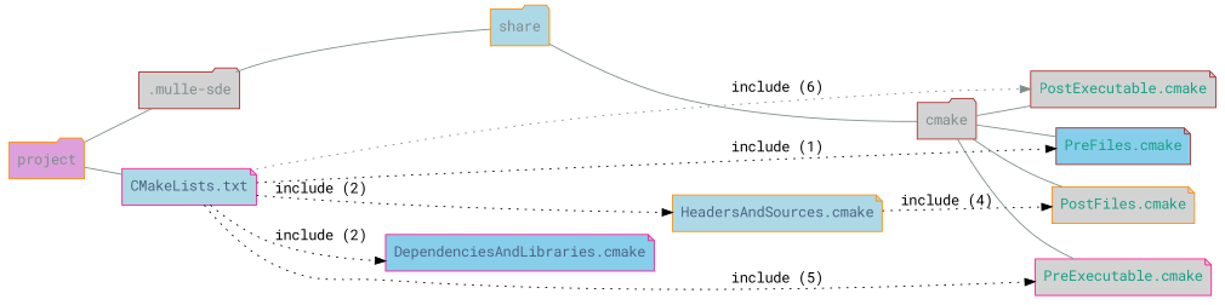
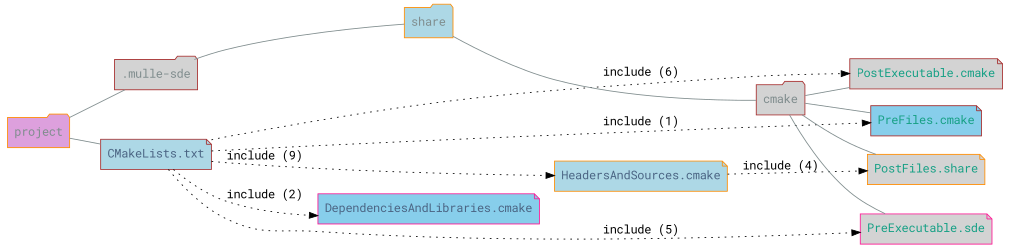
  digraph {
    fontname="Roboto Mono"
    rankdir=LR
    node [color=brown fillcolor=lightgrey fontcolor="#7f8c8d" fontname="Roboto Mono" shape=note style=filled]
    edge [fontname="Roboto Mono" arrowhead=none color="#7f8c8d"]
-   "CMakeLists.txt" [color=deeppink fillcolor=lightblue fontcolor="#4b6584"]
+   "CMakeLists.txt" [fillcolor=lightblue fontcolor="#4b6584"]
    ".mulle-sde" [shape=folder]
    "PreFiles.cmake" [fillcolor=skyblue fontcolor="#16a085"]
-   "PostFiles.cmake" [color=darkorange fontcolor="#16a085"]
-   "PreExecutable.cmake" [color=deeppink fontcolor="#16a085"]
+   "PostFiles.cmake" [color=darkorange fontcolor="#16a085" label="PostFiles.share"]
+   "PreExecutable.cmake" [color=deeppink fontcolor="#16a085" label="PreExecutable.sde"]
    "PostExecutable.cmake" [fontcolor="#16a085"]
    "HeadersAndSources.cmake" [color=darkorange fillcolor=lightblue fontcolor="#4b6584"]
    "DependenciesAndLibraries.cmake" [color=deeppink fillcolor=skyblue fontcolor="#4b6584"]
    share [color=darkorange fillcolor=lightblue shape=folder]
    cmake [shape=folder]
    project [color=darkorange fillcolor=plum shape=folder]
    subgraph sub_1 {
      rank=same
      "CMakeLists.txt"
      ".mulle-sde"
    }
    subgraph sub_2 {
      rank=same
      "PreFiles.cmake"
      "PostFiles.cmake"
      "PreExecutable.cmake"
      "PostExecutable.cmake"
    }
    "CMakeLists.txt" -> "PreFiles.cmake" [label="include (1)" style=dotted arrowhead="" color=""]
    "CMakeLists.txt" -> "PreExecutable.cmake" [label="include (5)" style=dotted arrowhead="" color=""]
-   "CMakeLists.txt" -> "PostExecutable.cmake" [label="include (6)" style=dotted arrowhead=""]
-   "CMakeLists.txt" -> "HeadersAndSources.cmake" [label="include (2)" style=dotted arrowhead="" color=""]
+   "CMakeLists.txt" -> "PostExecutable.cmake" [label="include (6)" style=dotted arrowhead="" color=""]
+   "CMakeLists.txt" -> "HeadersAndSources.cmake" [label="include (9)" style=dotted arrowhead="" color=""]
    "CMakeLists.txt" -> "DependenciesAndLibraries.cmake" [label="include (2)" style=dotted arrowhead="" color=""]
    ".mulle-sde" -> share
    "HeadersAndSources.cmake" -> "PostFiles.cmake" [label="include (4)" style=dotted arrowhead="" color=""]
    share -> cmake
    cmake -> "PreFiles.cmake"
    cmake -> "PostFiles.cmake"
    cmake -> "PreExecutable.cmake"
    cmake -> "PostExecutable.cmake"
    project -> "CMakeLists.txt"
    project -> ".mulle-sde"
  }
